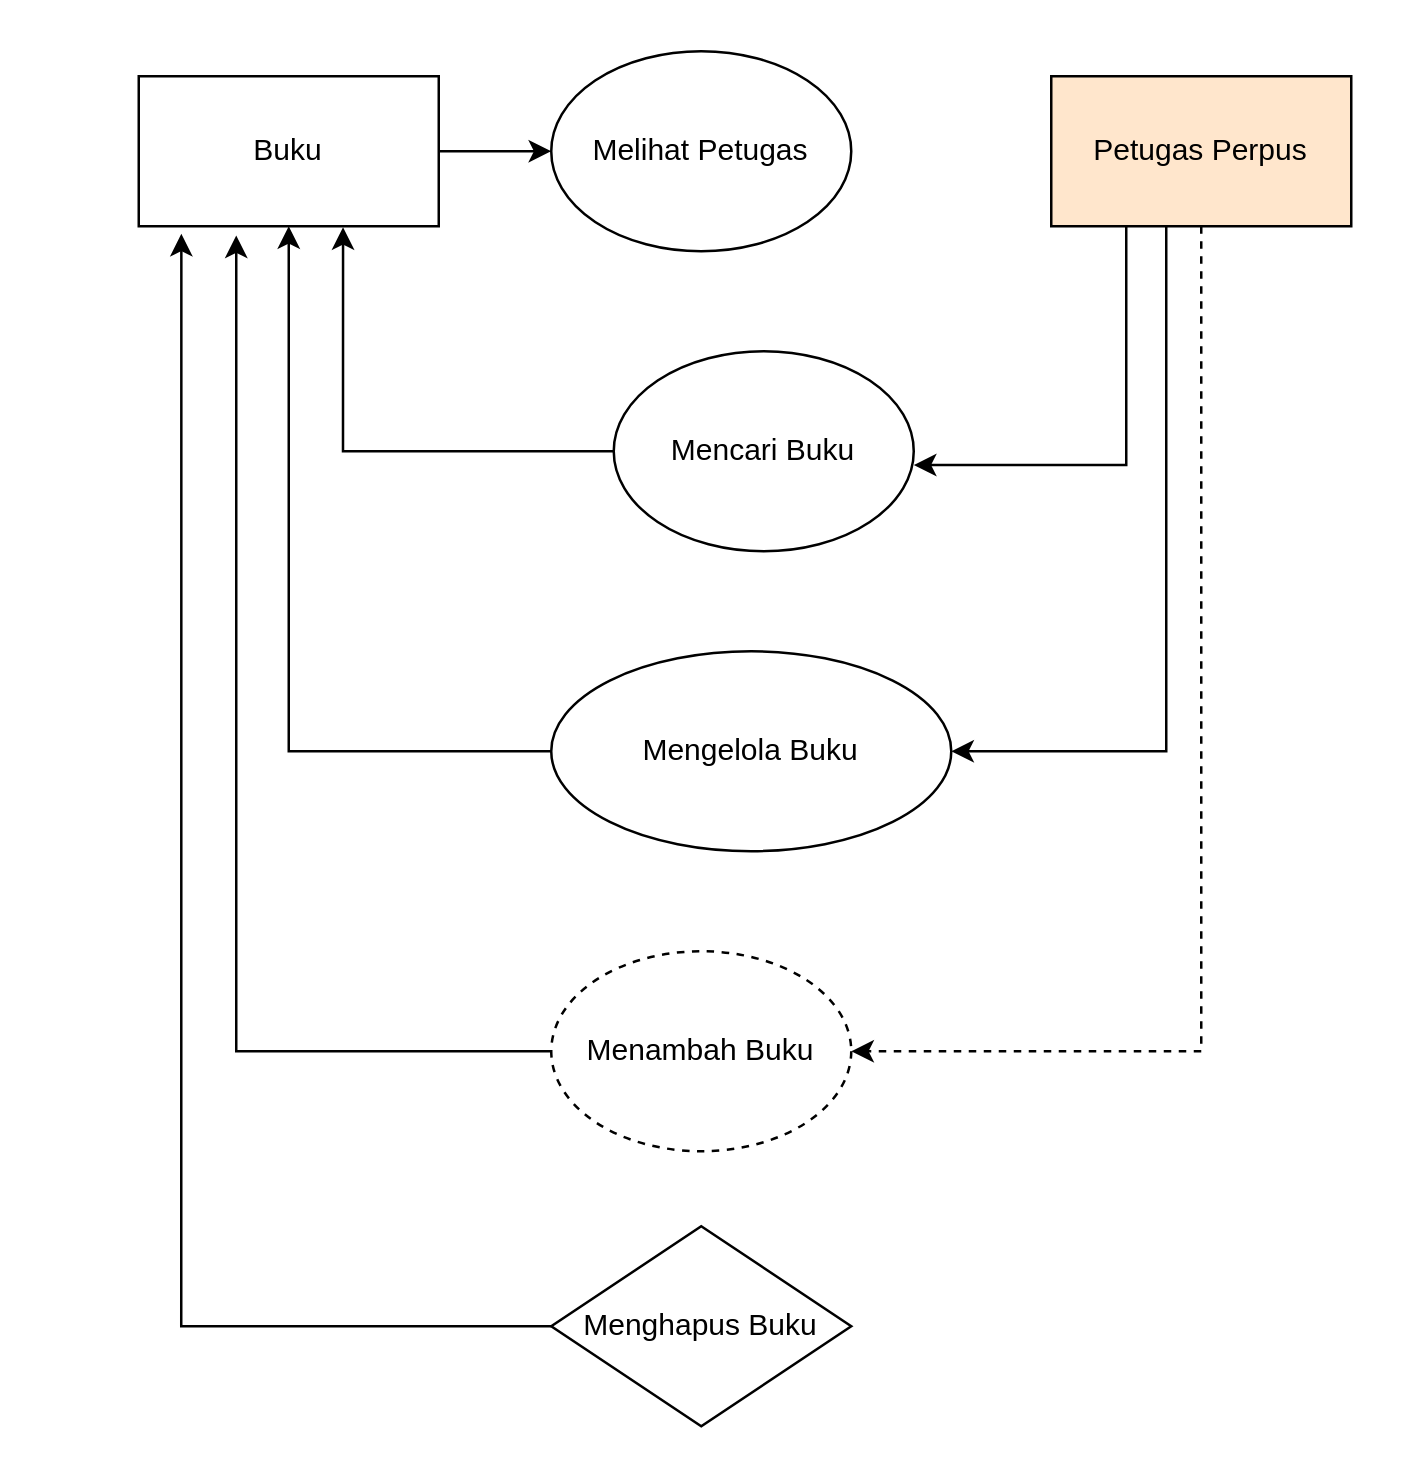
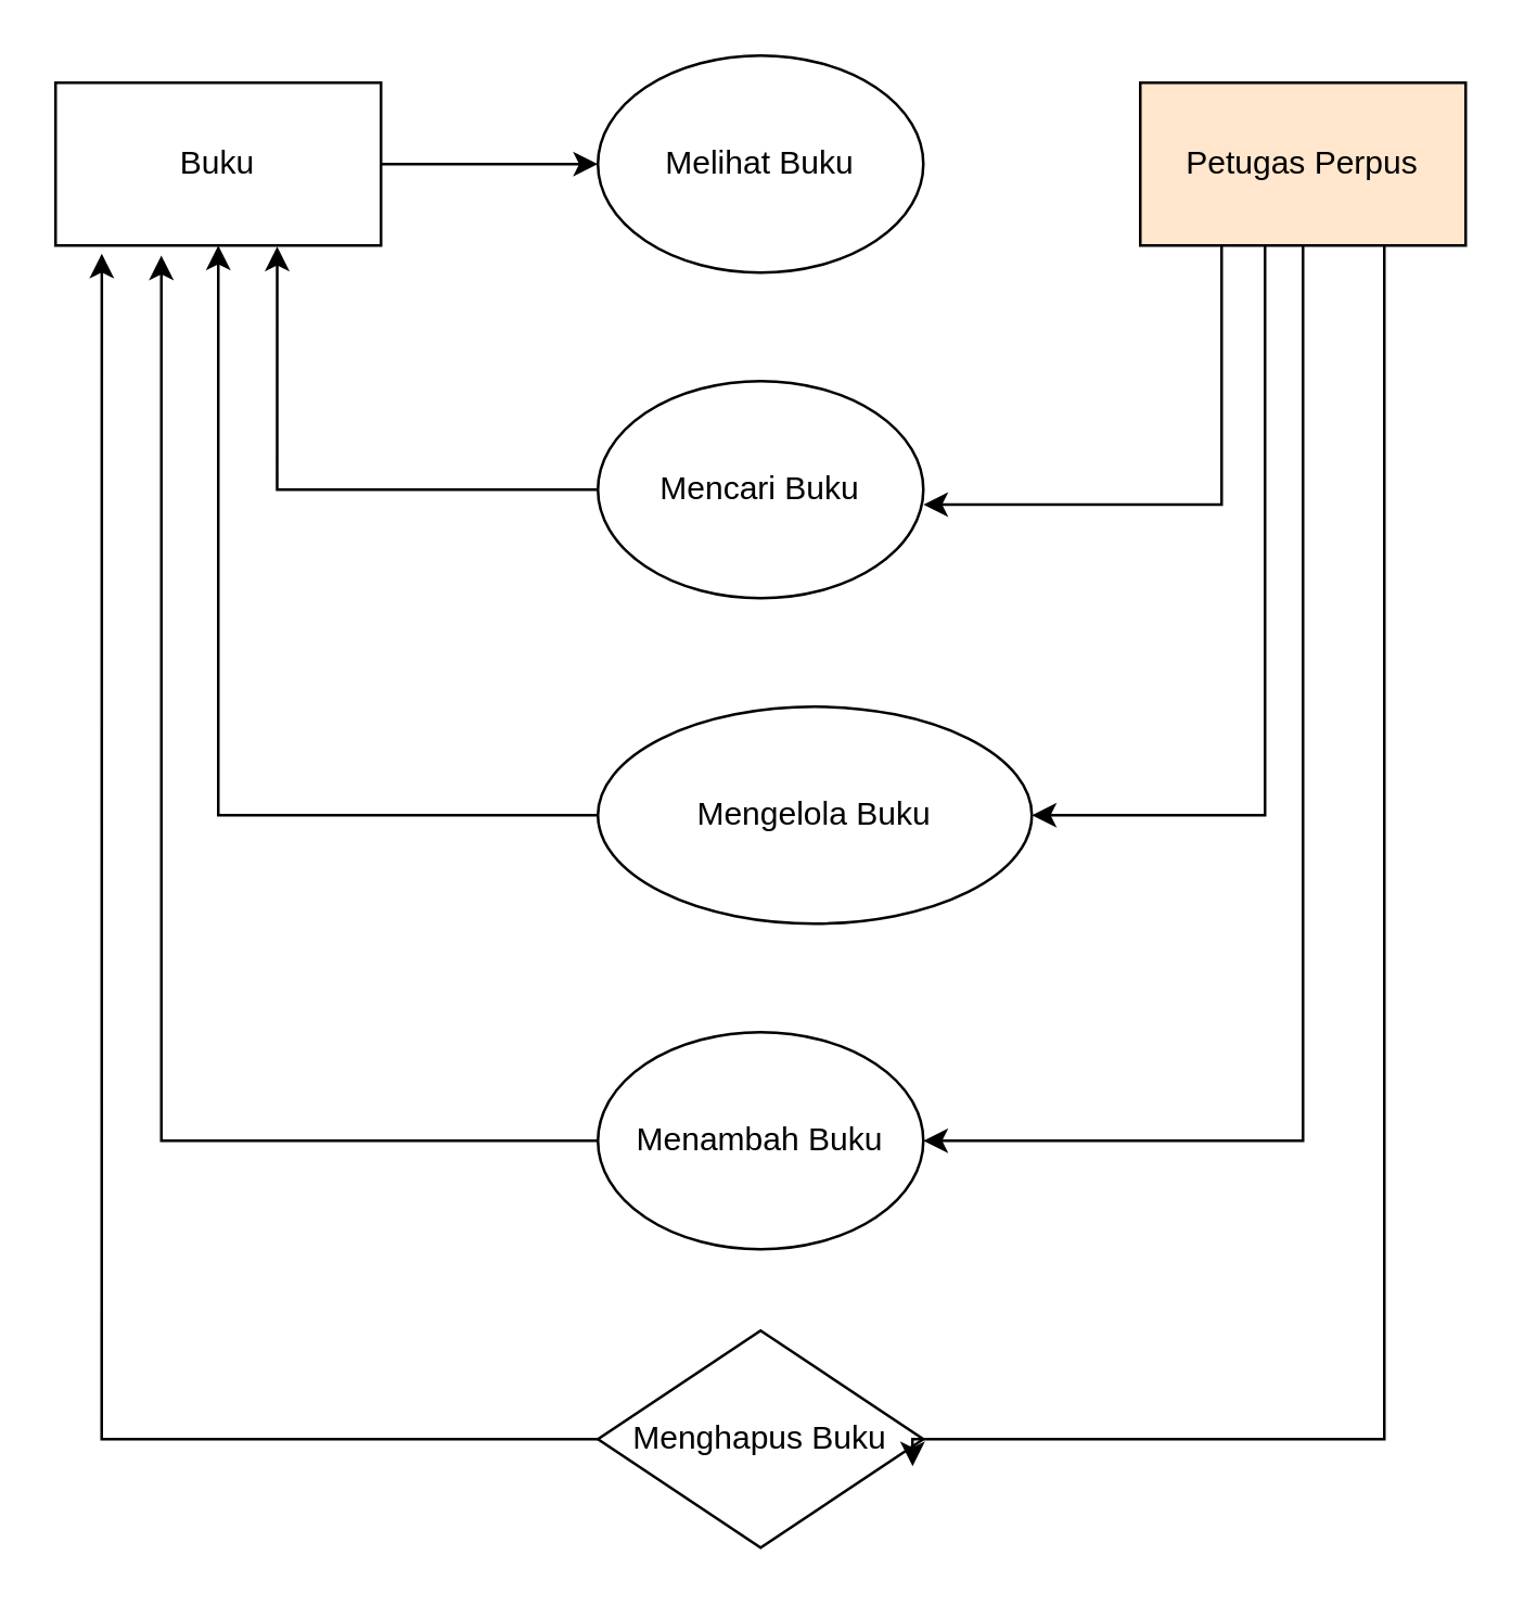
  <mxCell id="0" />
  <mxCell id="1" parent="0" />
- <mxCell id="2" value="Melihat Petugas" style="ellipse;whiteSpace=wrap;html=1;" vertex="1" parent="1"><mxGeometry x="220" y="20" width="120" height="80" as="geometry" /></mxCell>
- <mxCell id="3" value="Mencari Buku" style="ellipse;whiteSpace=wrap;html=1;" vertex="1" parent="1"><mxGeometry x="245" y="140" width="120" height="80" as="geometry" /></mxCell>
+ <mxCell id="2" value="Melihat Buku" style="ellipse;whiteSpace=wrap;html=1;" vertex="1" parent="1"><mxGeometry x="220" y="20" width="120" height="80" as="geometry" /></mxCell>
+ <mxCell id="3" value="Mencari Buku" style="ellipse;whiteSpace=wrap;html=1;" vertex="1" parent="1"><mxGeometry x="220" y="140" width="120" height="80" as="geometry" /></mxCell>
  <mxCell id="4" value="Menghapus Buku" style="rhombus;whiteSpace=wrap;html=1;" vertex="1" parent="1"><mxGeometry x="220" y="490" width="120" height="80" as="geometry" /></mxCell>
  <mxCell id="5" style="edgeStyle=orthogonalEdgeStyle;rounded=0;orthogonalLoop=1;jettySize=auto;html=1;entryX=0.5;entryY=1;entryDx=0;entryDy=0;" edge="1" parent="1" source="6" target="9"><mxGeometry relative="1" as="geometry" /></mxCell>
  <mxCell id="6" value="Mengelola Buku" style="ellipse;whiteSpace=wrap;html=1;" vertex="1" parent="1"><mxGeometry x="220" y="260" width="160" height="80" as="geometry" /></mxCell>
- <mxCell id="7" value="Menambah Buku" style="ellipse;whiteSpace=wrap;html=1;dashed=1;" vertex="1" parent="1"><mxGeometry x="220" y="380" width="120" height="80" as="geometry" /></mxCell>
+ <mxCell id="7" value="Menambah Buku" style="ellipse;whiteSpace=wrap;html=1;" vertex="1" parent="1"><mxGeometry x="220" y="380" width="120" height="80" as="geometry" /></mxCell>
  <mxCell id="8" style="edgeStyle=orthogonalEdgeStyle;rounded=0;orthogonalLoop=1;jettySize=auto;html=1;exitX=1;exitY=0.5;exitDx=0;exitDy=0;entryX=0;entryY=0.5;entryDx=0;entryDy=0;" edge="1" parent="1" source="9" target="2"><mxGeometry relative="1" as="geometry" /></mxCell>
- <mxCell id="9" value="Buku" style="whiteSpace=wrap;html=1;" vertex="1" parent="1"><mxGeometry x="55" y="30" width="120" height="60" as="geometry" /></mxCell>
+ <mxCell id="9" value="Buku" style="whiteSpace=wrap;html=1;" vertex="1" parent="1"><mxGeometry x="20" y="30" width="120" height="60" as="geometry" /></mxCell>
  <mxCell id="10" style="edgeStyle=orthogonalEdgeStyle;rounded=0;orthogonalLoop=1;jettySize=auto;html=1;entryX=1;entryY=0.5;entryDx=0;entryDy=0;" edge="1" parent="1" source="12" target="6"><mxGeometry relative="1" as="geometry"><Array as="points"><mxPoint x="466" y="300" /></Array></mxGeometry></mxCell>
- <mxCell id="11" style="edgeStyle=orthogonalEdgeStyle;rounded=0;orthogonalLoop=1;jettySize=auto;html=1;exitX=0.5;exitY=1;exitDx=0;exitDy=0;entryX=1;entryY=0.5;entryDx=0;entryDy=0;dashed=1;" edge="1" parent="1" source="12" target="7"><mxGeometry relative="1" as="geometry" /></mxCell>
+ <mxCell id="11" style="edgeStyle=orthogonalEdgeStyle;rounded=0;orthogonalLoop=1;jettySize=auto;html=1;exitX=0.5;exitY=1;exitDx=0;exitDy=0;entryX=1;entryY=0.5;entryDx=0;entryDy=0;" edge="1" parent="1" source="12" target="7"><mxGeometry relative="1" as="geometry" /></mxCell>
  <mxCell id="12" value="Petugas Perpus" style="whiteSpace=wrap;html=1;fillColor=#ffe6cc;" vertex="1" parent="1"><mxGeometry x="420" y="30" width="120" height="60" as="geometry" /></mxCell>
  <mxCell id="13" style="edgeStyle=orthogonalEdgeStyle;rounded=0;orthogonalLoop=1;jettySize=auto;html=1;exitX=0.25;exitY=1;exitDx=0;exitDy=0;entryX=1;entryY=0.569;entryDx=0;entryDy=0;entryPerimeter=0;" edge="1" parent="1" source="12" target="3"><mxGeometry relative="1" as="geometry" /></mxCell>
+ <mxCell id="14" style="edgeStyle=orthogonalEdgeStyle;rounded=0;orthogonalLoop=1;jettySize=auto;html=1;exitX=0.75;exitY=1;exitDx=0;exitDy=0;entryX=0.967;entryY=0.625;entryDx=0;entryDy=0;entryPerimeter=0;" edge="1" parent="1" source="12" target="4"><mxGeometry relative="1" as="geometry"><Array as="points"><mxPoint x="510" y="530" /><mxPoint x="336" y="530" /></Array></mxGeometry></mxCell>
  <mxCell id="15" style="edgeStyle=orthogonalEdgeStyle;rounded=0;orthogonalLoop=1;jettySize=auto;html=1;exitX=0;exitY=0.5;exitDx=0;exitDy=0;entryX=0.142;entryY=1.05;entryDx=0;entryDy=0;entryPerimeter=0;" edge="1" parent="1" source="4" target="9"><mxGeometry relative="1" as="geometry" /></mxCell>
  <mxCell id="16" style="edgeStyle=orthogonalEdgeStyle;rounded=0;orthogonalLoop=1;jettySize=auto;html=1;exitX=0;exitY=0.5;exitDx=0;exitDy=0;entryX=0.325;entryY=1.061;entryDx=0;entryDy=0;entryPerimeter=0;" edge="1" parent="1" source="7" target="9"><mxGeometry relative="1" as="geometry" /></mxCell>
  <mxCell id="17" style="edgeStyle=orthogonalEdgeStyle;rounded=0;orthogonalLoop=1;jettySize=auto;html=1;entryX=0.681;entryY=1.006;entryDx=0;entryDy=0;entryPerimeter=0;" edge="1" parent="1" source="3" target="9"><mxGeometry relative="1" as="geometry" /></mxCell>
